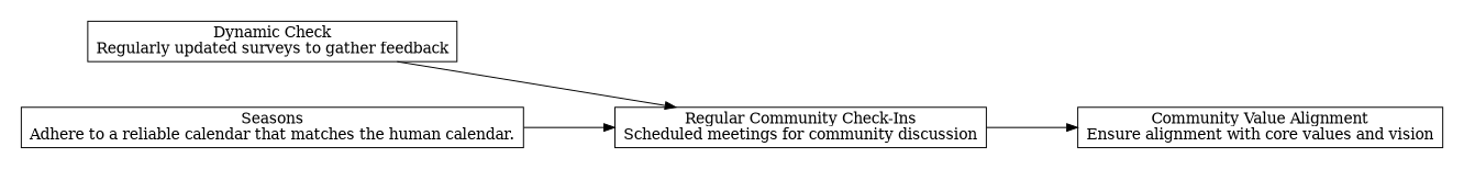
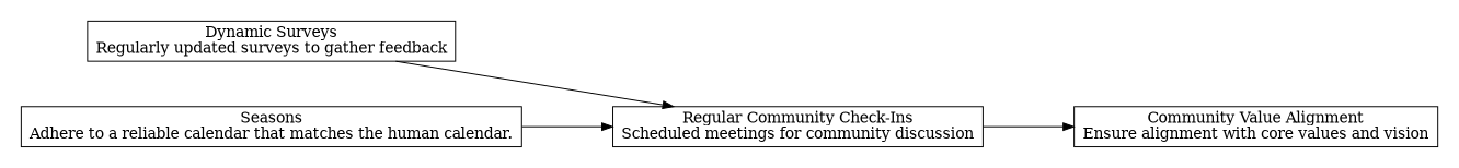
  digraph {
    nodesep=0.6
    rankdir=LR
    ranksep=1.2
    node [shape=box]
-   n1 [label="Dynamic Check\nRegularly updated surveys to gather feedback"]
+   n1 [label="Dynamic Surveys\nRegularly updated surveys to gather feedback"]
    n2 [label="Seasons\nAdhere to a reliable calendar that matches the human calendar.\n"]
    n3 [label="Community Value Alignment\nEnsure alignment with core values and vision"]
    n4 [label="Regular Community Check-Ins\nScheduled meetings for community discussion"]
    subgraph cluster_1 {
      rank=max
      style=invis
      n1
      n2
    }
    subgraph cluster_2 {
      rank=min
      style=invis
      n3
    }
    n1 -> n4
    n2 -> n4
    n4 -> n3
  }
